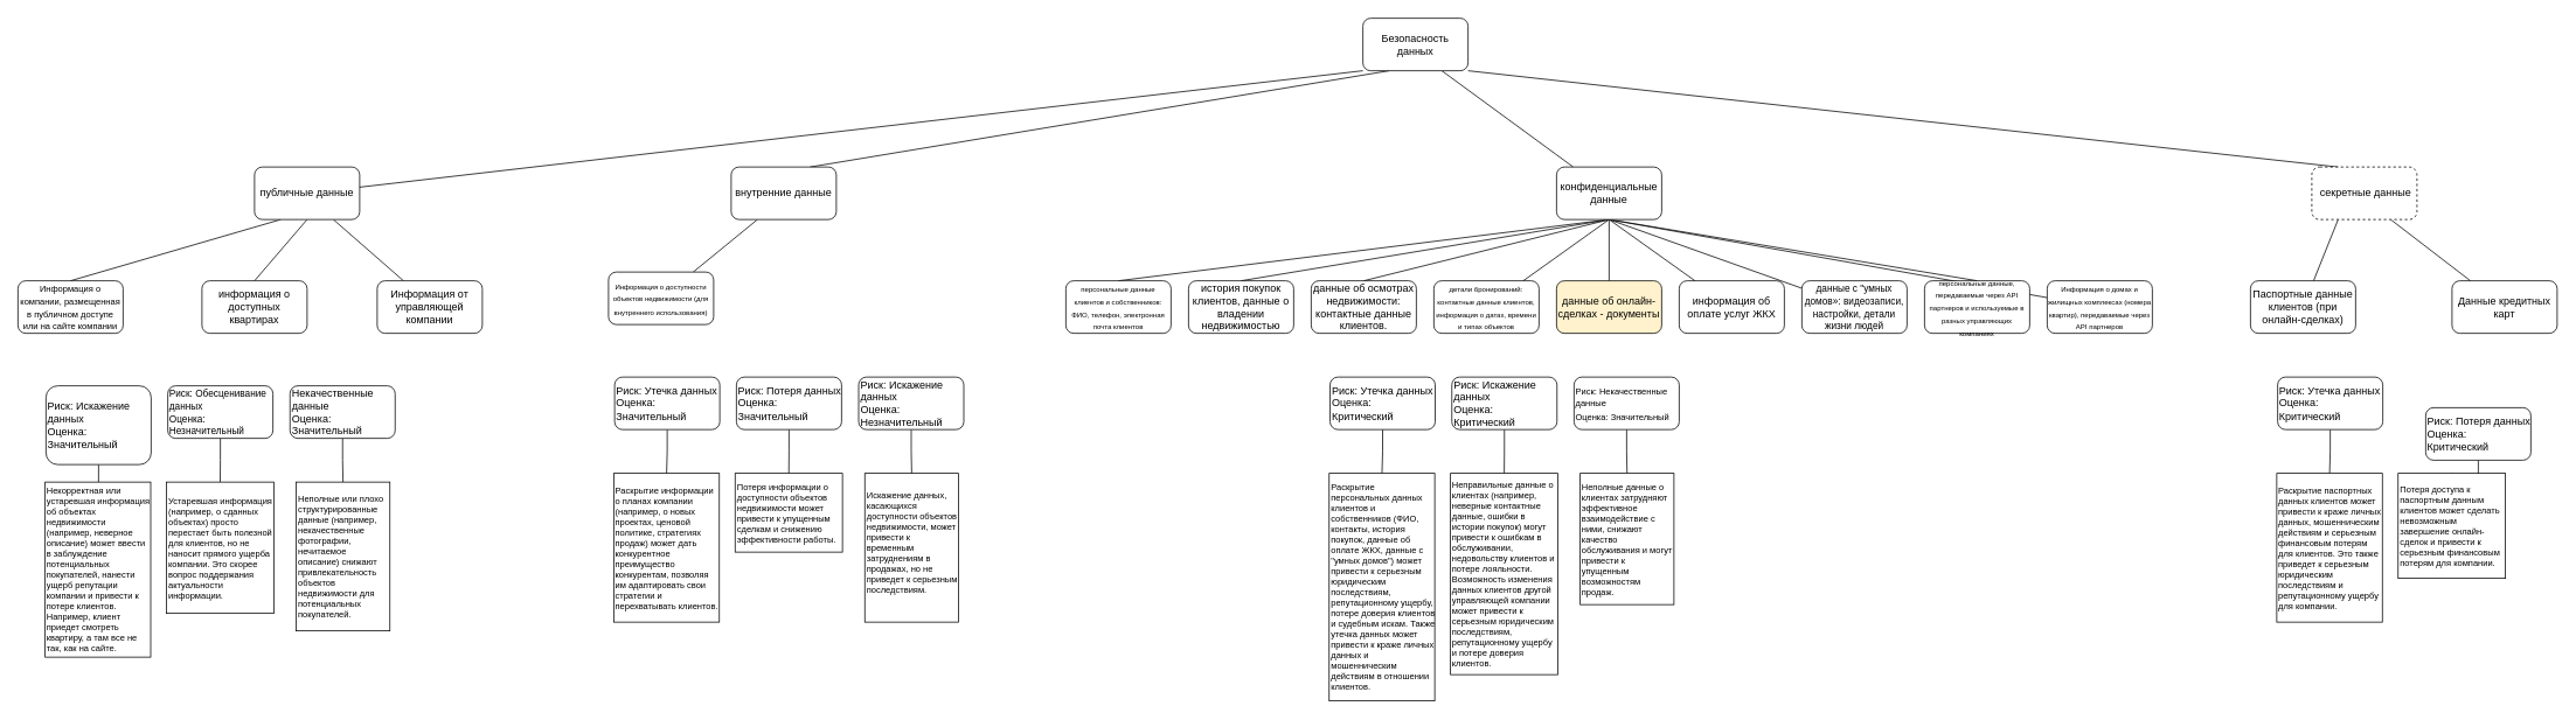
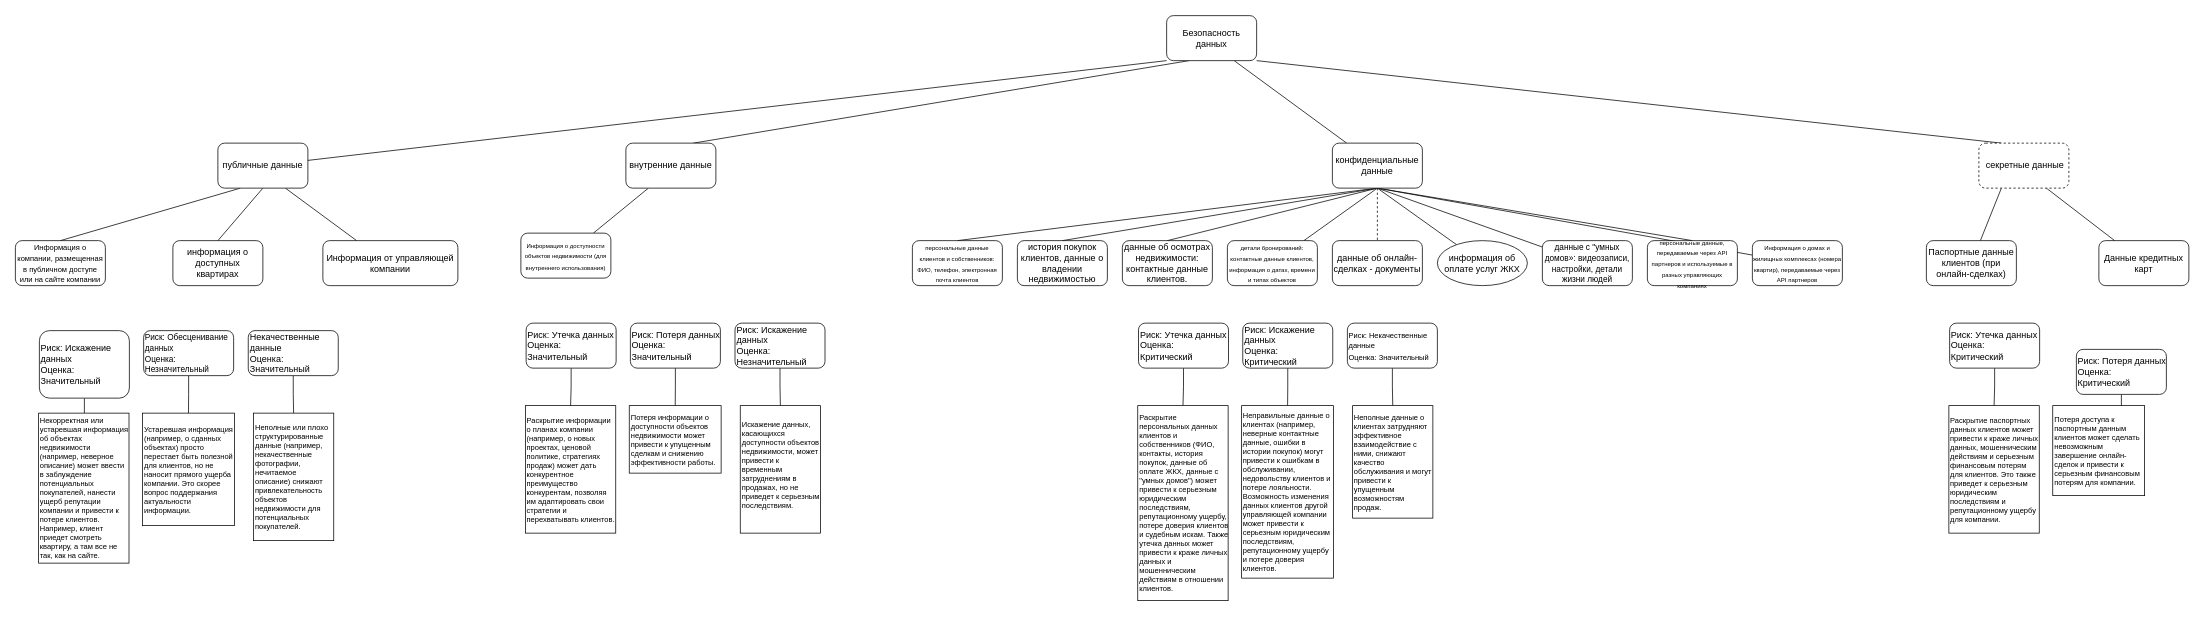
  <mxCell id="0" />
  <mxCell id="1" parent="0" />
  <mxCell id="2" style="rounded=0;orthogonalLoop=1;jettySize=auto;html=1;exitX=0.25;exitY=1;exitDx=0;exitDy=0;entryX=0.5;entryY=0;entryDx=0;entryDy=0;endArrow=none;endFill=0;" edge="1" parent="1" source="5" target="26"><mxGeometry relative="1" as="geometry" /></mxCell>
  <mxCell id="3" style="rounded=0;orthogonalLoop=1;jettySize=auto;html=1;exitX=0.5;exitY=1;exitDx=0;exitDy=0;entryX=0.5;entryY=0;entryDx=0;entryDy=0;endArrow=none;endFill=0;" edge="1" parent="1" source="5" target="27"><mxGeometry relative="1" as="geometry" /></mxCell>
  <mxCell id="4" style="rounded=0;orthogonalLoop=1;jettySize=auto;html=1;exitX=0.75;exitY=1;exitDx=0;exitDy=0;entryX=0.25;entryY=0;entryDx=0;entryDy=0;endArrow=none;endFill=0;" edge="1" parent="1" source="5" target="28"><mxGeometry relative="1" as="geometry" /></mxCell>
  <mxCell id="5" value="публичные данные" style="rounded=1;whiteSpace=wrap;html=1;" vertex="1" parent="1"><mxGeometry x="290" y="190" width="120" height="60" as="geometry" /></mxCell>
  <mxCell id="6" style="rounded=0;orthogonalLoop=1;jettySize=auto;html=1;exitX=0;exitY=1;exitDx=0;exitDy=0;endArrow=none;endFill=0;" edge="1" parent="1" source="10" target="5"><mxGeometry relative="1" as="geometry" /></mxCell>
  <mxCell id="7" style="rounded=0;orthogonalLoop=1;jettySize=auto;html=1;exitX=0.25;exitY=1;exitDx=0;exitDy=0;entryX=0.75;entryY=0;entryDx=0;entryDy=0;endArrow=none;endFill=0;" edge="1" parent="1" source="10" target="12"><mxGeometry relative="1" as="geometry" /></mxCell>
  <mxCell id="8" style="rounded=0;orthogonalLoop=1;jettySize=auto;html=1;exitX=0.75;exitY=1;exitDx=0;exitDy=0;endArrow=none;endFill=0;" edge="1" parent="1" source="10" target="22"><mxGeometry relative="1" as="geometry" /></mxCell>
  <mxCell id="9" style="rounded=0;orthogonalLoop=1;jettySize=auto;html=1;exitX=1;exitY=1;exitDx=0;exitDy=0;entryX=0.25;entryY=0;entryDx=0;entryDy=0;endArrow=none;endFill=0;" edge="1" parent="1" source="10" target="25"><mxGeometry relative="1" as="geometry" /></mxCell>
  <mxCell id="10" value="Безопасность данных" style="rounded=1;whiteSpace=wrap;html=1;" vertex="1" parent="1"><mxGeometry x="1555" y="20" width="120" height="60" as="geometry" /></mxCell>
  <mxCell id="11" style="rounded=0;orthogonalLoop=1;jettySize=auto;html=1;exitX=0.25;exitY=1;exitDx=0;exitDy=0;endArrow=none;endFill=0;" edge="1" parent="1" source="12" target="29"><mxGeometry relative="1" as="geometry" /></mxCell>
  <mxCell id="12" value="внутренние данные" style="rounded=1;whiteSpace=wrap;html=1;" vertex="1" parent="1"><mxGeometry x="834" y="190" width="120" height="60" as="geometry" /></mxCell>
  <mxCell id="13" style="rounded=0;orthogonalLoop=1;jettySize=auto;html=1;exitX=0.5;exitY=1;exitDx=0;exitDy=0;entryX=0.5;entryY=0;entryDx=0;entryDy=0;endArrow=none;endFill=0;" edge="1" parent="1" source="22" target="30"><mxGeometry relative="1" as="geometry" /></mxCell>
  <mxCell id="14" style="rounded=0;orthogonalLoop=1;jettySize=auto;html=1;exitX=0.5;exitY=1;exitDx=0;exitDy=0;entryX=0.5;entryY=0;entryDx=0;entryDy=0;endArrow=none;endFill=0;" edge="1" parent="1" source="22" target="31"><mxGeometry relative="1" as="geometry" /></mxCell>
  <mxCell id="15" style="rounded=0;orthogonalLoop=1;jettySize=auto;html=1;exitX=0.5;exitY=1;exitDx=0;exitDy=0;entryX=0.5;entryY=0;entryDx=0;entryDy=0;endArrow=none;endFill=0;" edge="1" parent="1" source="22" target="32"><mxGeometry relative="1" as="geometry" /></mxCell>
  <mxCell id="16" style="rounded=0;orthogonalLoop=1;jettySize=auto;html=1;exitX=0.5;exitY=1;exitDx=0;exitDy=0;endArrow=none;endFill=0;" edge="1" parent="1" source="22" target="33"><mxGeometry relative="1" as="geometry" /></mxCell>
- <mxCell id="17" style="rounded=0;orthogonalLoop=1;jettySize=auto;html=1;exitX=0.5;exitY=1;exitDx=0;exitDy=0;entryX=0.5;entryY=0;entryDx=0;entryDy=0;endArrow=none;endFill=0;" edge="1" parent="1" source="22" target="34"><mxGeometry relative="1" as="geometry" /></mxCell>
+ <mxCell id="17" style="rounded=0;orthogonalLoop=1;jettySize=auto;html=1;exitX=0.5;exitY=1;exitDx=0;exitDy=0;entryX=0.5;entryY=0;entryDx=0;entryDy=0;endArrow=none;endFill=0;dashed=1;" edge="1" parent="1" source="22" target="34"><mxGeometry relative="1" as="geometry" /></mxCell>
  <mxCell id="18" style="rounded=0;orthogonalLoop=1;jettySize=auto;html=1;exitX=0.5;exitY=1;exitDx=0;exitDy=0;endArrow=none;endFill=0;" edge="1" parent="1" source="22" target="35"><mxGeometry relative="1" as="geometry" /></mxCell>
  <mxCell id="19" style="rounded=0;orthogonalLoop=1;jettySize=auto;html=1;exitX=0.5;exitY=1;exitDx=0;exitDy=0;endArrow=none;endFill=0;" edge="1" parent="1" source="22" target="36"><mxGeometry relative="1" as="geometry" /></mxCell>
  <mxCell id="20" style="rounded=0;orthogonalLoop=1;jettySize=auto;html=1;exitX=0.5;exitY=1;exitDx=0;exitDy=0;entryX=0.5;entryY=0;entryDx=0;entryDy=0;endArrow=none;endFill=0;" edge="1" parent="1" source="22" target="37"><mxGeometry relative="1" as="geometry" /></mxCell>
  <mxCell id="21" style="rounded=0;orthogonalLoop=1;jettySize=auto;html=1;exitX=0.5;exitY=1;exitDx=0;exitDy=0;endArrow=none;endFill=0;" edge="1" parent="1" source="22" target="38"><mxGeometry relative="1" as="geometry" /></mxCell>
  <mxCell id="22" value="конфиденциальные данные" style="rounded=1;whiteSpace=wrap;html=1;" vertex="1" parent="1"><mxGeometry x="1776" y="190" width="120" height="60" as="geometry" /></mxCell>
  <mxCell id="23" style="rounded=0;orthogonalLoop=1;jettySize=auto;html=1;exitX=0.25;exitY=1;exitDx=0;exitDy=0;endArrow=none;endFill=0;" edge="1" parent="1" source="25" target="39"><mxGeometry relative="1" as="geometry" /></mxCell>
  <mxCell id="24" style="rounded=0;orthogonalLoop=1;jettySize=auto;html=1;exitX=0.75;exitY=1;exitDx=0;exitDy=0;endArrow=none;endFill=0;" edge="1" parent="1" source="25" target="40"><mxGeometry relative="1" as="geometry" /></mxCell>
  <mxCell id="25" value="&amp;nbsp;секретные данные" style="rounded=1;whiteSpace=wrap;html=1;dashed=1;" vertex="1" parent="1"><mxGeometry x="2638" y="190" width="120" height="60" as="geometry" /></mxCell>
  <mxCell id="26" value="&lt;font style=&quot;font-size: 10px;&quot;&gt;Информация о компании, размещенная в публичном доступе или на сайте компании&lt;/font&gt;" style="rounded=1;whiteSpace=wrap;html=1;" vertex="1" parent="1"><mxGeometry x="20" y="320" width="120" height="60" as="geometry" /></mxCell>
  <mxCell id="27" value="информация о доступных квартирах" style="rounded=1;whiteSpace=wrap;html=1;" vertex="1" parent="1"><mxGeometry x="230" y="320" width="120" height="60" as="geometry" /></mxCell>
- <mxCell id="28" value="Информация от управляющей компании" style="rounded=1;whiteSpace=wrap;html=1;" vertex="1" parent="1"><mxGeometry x="430" y="320" width="120" height="60" as="geometry" /></mxCell>
+ <mxCell id="28" value="Информация от управляющей компании" style="rounded=1;whiteSpace=wrap;html=1;" vertex="1" parent="1"><mxGeometry x="430" y="320" width="180" height="60" as="geometry" /></mxCell>
  <mxCell id="29" value="&lt;font style=&quot;font-size: 8px;&quot;&gt;Информация о доступности объектов недвижимости (для внутреннего использования)&lt;/font&gt;" style="rounded=1;whiteSpace=wrap;html=1;" vertex="1" parent="1"><mxGeometry x="694" y="310" width="120" height="60" as="geometry" /></mxCell>
  <mxCell id="30" value="&lt;font style=&quot;font-size: 8px;&quot;&gt;персональные данные клиентов и собственников: ФИО, телефон, электронная почта клиентов&lt;/font&gt;" style="rounded=1;whiteSpace=wrap;html=1;" vertex="1" parent="1"><mxGeometry x="1216" y="320" width="120" height="60" as="geometry" /></mxCell>
  <mxCell id="31" value="история покупок клиентов, данные о владении недвижимостью" style="rounded=1;whiteSpace=wrap;html=1;" vertex="1" parent="1"><mxGeometry x="1356" y="320" width="120" height="60" as="geometry" /></mxCell>
  <mxCell id="32" value="данные об осмотрах недвижимости: контактные данные клиентов." style="rounded=1;whiteSpace=wrap;html=1;" vertex="1" parent="1"><mxGeometry x="1496" y="320" width="120" height="60" as="geometry" /></mxCell>
  <mxCell id="33" value="&lt;font style=&quot;font-size: 8px;&quot;&gt;детали бронирований: контактные данные клиентов, информация о датах, времени и типах объектов&lt;/font&gt;" style="rounded=1;whiteSpace=wrap;html=1;" vertex="1" parent="1"><mxGeometry x="1636" y="320" width="120" height="60" as="geometry" /></mxCell>
- <mxCell id="34" value="данные об онлайн-сделках - документы" style="rounded=1;whiteSpace=wrap;html=1;fillColor=#fff2cc;" vertex="1" parent="1"><mxGeometry x="1776" y="320" width="120" height="60" as="geometry" /></mxCell>
- <mxCell id="35" value="информация об оплате услуг ЖКХ" style="rounded=1;whiteSpace=wrap;html=1;" vertex="1" parent="1"><mxGeometry x="1916" y="320" width="120" height="60" as="geometry" /></mxCell>
+ <mxCell id="34" value="данные об онлайн-сделках - документы" style="rounded=1;whiteSpace=wrap;html=1;" vertex="1" parent="1"><mxGeometry x="1776" y="320" width="120" height="60" as="geometry" /></mxCell>
+ <mxCell id="35" value="информация об оплате услуг ЖКХ" style="ellipse;whiteSpace=wrap;html=1;" vertex="1" parent="1"><mxGeometry x="1916" y="320" width="120" height="60" as="geometry" /></mxCell>
  <mxCell id="36" value="&lt;font style=&quot;font-size: 11px;&quot;&gt;данные с &quot;умных домов»: видеозаписи, настройки, детали жизни людей&lt;/font&gt;" style="rounded=1;whiteSpace=wrap;html=1;" vertex="1" parent="1"><mxGeometry x="2056" y="320" width="120" height="60" as="geometry" /></mxCell>
  <mxCell id="37" value="&lt;font style=&quot;font-size: 8px;&quot;&gt;персональные данные, передаваемые через API партнеров и используемые в разных управляющих компаниях&lt;/font&gt;" style="rounded=1;whiteSpace=wrap;html=1;" vertex="1" parent="1"><mxGeometry x="2196" y="320" width="120" height="60" as="geometry" /></mxCell>
  <mxCell id="38" value="&lt;font style=&quot;font-size: 8px;&quot;&gt;Информация о домах и жилищных комплексах (номера квартир), передаваемые через API партнеров&lt;/font&gt;" style="rounded=1;whiteSpace=wrap;html=1;" vertex="1" parent="1"><mxGeometry x="2336" y="320" width="120" height="60" as="geometry" /></mxCell>
  <mxCell id="39" value="Паспортные данные клиентов (при онлайн-сделках)" style="rounded=1;whiteSpace=wrap;html=1;" vertex="1" parent="1"><mxGeometry x="2568" y="320" width="120" height="60" as="geometry" /></mxCell>
  <mxCell id="40" value="Данные кредитных карт" style="rounded=1;whiteSpace=wrap;html=1;" vertex="1" parent="1"><mxGeometry x="2798" y="320" width="120" height="60" as="geometry" /></mxCell>
  <mxCell id="41" style="edgeStyle=orthogonalEdgeStyle;rounded=0;orthogonalLoop=1;jettySize=auto;html=1;exitX=0.5;exitY=1;exitDx=0;exitDy=0;endArrow=none;endFill=0;" edge="1" parent="1" source="42" target="43"><mxGeometry relative="1" as="geometry" /></mxCell>
  <mxCell id="42" value="&lt;div&gt;Риск: Искажение данных&lt;/div&gt;&lt;div&gt;Оценка: Значительный&lt;/div&gt;" style="rounded=1;whiteSpace=wrap;html=1;align=left;" vertex="1" parent="1"><mxGeometry x="52" y="440" width="120" height="90" as="geometry" /></mxCell>
  <mxCell id="43" value="&lt;span&gt;Некорректная или устаревшая информация об объектах недвижимости (например, неверное описание) может ввести в заблуждение потенциальных покупателей, нанести ущерб репутации компании и привести к потере клиентов. Например, клиент приедет смотреть квартиру, а там все не так, как на сайте.&lt;/span&gt;" style="rounded=0;whiteSpace=wrap;html=1;align=left;fontSize=10;" vertex="1" parent="1"><mxGeometry x="51" y="550" width="120.5" height="200" as="geometry" /></mxCell>
  <mxCell id="44" style="edgeStyle=orthogonalEdgeStyle;rounded=0;orthogonalLoop=1;jettySize=auto;html=1;exitX=0.5;exitY=1;exitDx=0;exitDy=0;endArrow=none;endFill=0;" edge="1" parent="1" source="45" target="46"><mxGeometry relative="1" as="geometry" /></mxCell>
  <mxCell id="45" value="&lt;div&gt;&lt;font style=&quot;font-size: 11px;&quot;&gt;Риск: Обесценивание данных&lt;/font&gt;&lt;/div&gt;&lt;div&gt;&lt;font style=&quot;font-size: 11px;&quot;&gt;Оценка: Незначительный&lt;/font&gt;&lt;/div&gt;" style="rounded=1;whiteSpace=wrap;html=1;align=left;" vertex="1" parent="1"><mxGeometry x="191" y="440" width="120" height="60" as="geometry" /></mxCell>
  <mxCell id="46" value="Устаревшая информация (например, о сданных объектах) просто перестает быть полезной для клиентов, но не наносит прямого ущерба компании. Это скорее вопрос поддержания актуальности информации." style="rounded=0;whiteSpace=wrap;html=1;align=left;fontSize=10;" vertex="1" parent="1"><mxGeometry x="189.5" y="550" width="122.5" height="150" as="geometry" /></mxCell>
  <mxCell id="47" style="edgeStyle=orthogonalEdgeStyle;rounded=0;orthogonalLoop=1;jettySize=auto;html=1;exitX=0.5;exitY=1;exitDx=0;exitDy=0;endArrow=none;endFill=0;" edge="1" parent="1" source="48" target="49"><mxGeometry relative="1" as="geometry" /></mxCell>
  <mxCell id="48" value="Некачественные данные&lt;div&gt;Оценка: Значительный&lt;/div&gt;" style="rounded=1;whiteSpace=wrap;html=1;align=left;" vertex="1" parent="1"><mxGeometry x="330.5" y="440" width="120" height="60" as="geometry" /></mxCell>
  <mxCell id="49" value="Неполные или плохо структурированные данные (например, некачественные фотографии, нечитаемое описание) снижают привлекательность объектов недвижимости для потенциальных покупателей." style="rounded=0;whiteSpace=wrap;html=1;align=left;fontSize=10;" vertex="1" parent="1"><mxGeometry x="337.5" y="550" width="107" height="170" as="geometry" /></mxCell>
  <mxCell id="50" style="edgeStyle=orthogonalEdgeStyle;rounded=0;orthogonalLoop=1;jettySize=auto;html=1;exitX=0.5;exitY=1;exitDx=0;exitDy=0;endArrow=none;endFill=0;" edge="1" parent="1" source="51" target="52"><mxGeometry relative="1" as="geometry" /></mxCell>
  <mxCell id="51" value="Риск: Утечка данных&lt;div&gt;Оценка: Значительный&lt;/div&gt;" style="rounded=1;whiteSpace=wrap;html=1;align=left;" vertex="1" parent="1"><mxGeometry x="701" y="430" width="120" height="60" as="geometry" /></mxCell>
  <mxCell id="52" value="Раскрытие информации о планах компании (например, о новых проектах, ценовой политике, стратегиях продаж) может дать конкурентное преимущество конкурентам, позволяя им адаптировать свои стратегии и перехватывать клиентов." style="rounded=0;whiteSpace=wrap;html=1;align=left;fontSize=10;" vertex="1" parent="1"><mxGeometry x="700" y="540" width="120.5" height="170" as="geometry" /></mxCell>
  <mxCell id="53" style="edgeStyle=orthogonalEdgeStyle;rounded=0;orthogonalLoop=1;jettySize=auto;html=1;exitX=0.5;exitY=1;exitDx=0;exitDy=0;endArrow=none;endFill=0;" edge="1" parent="1" source="54" target="55"><mxGeometry relative="1" as="geometry" /></mxCell>
  <mxCell id="54" value="Риск: Потеря данных&lt;div&gt;Оценка: Значительный&lt;/div&gt;" style="rounded=1;whiteSpace=wrap;html=1;align=left;" vertex="1" parent="1"><mxGeometry x="840" y="430" width="120" height="60" as="geometry" /></mxCell>
  <mxCell id="55" value="Потеря информации о доступности объектов недвижимости может привести к упущенным сделкам и снижению эффективности работы." style="rounded=0;whiteSpace=wrap;html=1;align=left;fontSize=10;" vertex="1" parent="1"><mxGeometry x="838.5" y="540" width="122.5" height="90" as="geometry" /></mxCell>
  <mxCell id="56" style="edgeStyle=orthogonalEdgeStyle;rounded=0;orthogonalLoop=1;jettySize=auto;html=1;exitX=0.5;exitY=1;exitDx=0;exitDy=0;endArrow=none;endFill=0;" edge="1" parent="1" source="57" target="58"><mxGeometry relative="1" as="geometry" /></mxCell>
  <mxCell id="57" value="Риск: Искажение данных&lt;div&gt;Оценка: Незначительный&lt;/div&gt;" style="rounded=1;whiteSpace=wrap;html=1;align=left;" vertex="1" parent="1"><mxGeometry x="979.5" y="430" width="120" height="60" as="geometry" /></mxCell>
  <mxCell id="58" value="&lt;div&gt;Искажение данных, касающихся доступности объектов недвижимости, может привести к временным затруднениям в продажах, но не приведет к серьезным последствиям.&lt;/div&gt;&lt;div&gt;&lt;br&gt;&lt;/div&gt;" style="rounded=0;whiteSpace=wrap;html=1;align=left;fontSize=10;" vertex="1" parent="1"><mxGeometry x="986.5" y="540" width="107" height="170" as="geometry" /></mxCell>
  <mxCell id="59" style="edgeStyle=orthogonalEdgeStyle;rounded=0;orthogonalLoop=1;jettySize=auto;html=1;exitX=0.5;exitY=1;exitDx=0;exitDy=0;endArrow=none;endFill=0;" edge="1" parent="1" source="60" target="61"><mxGeometry relative="1" as="geometry" /></mxCell>
  <mxCell id="60" value="Риск: Утечка данных&lt;div&gt;Оценка: Критический&lt;/div&gt;" style="rounded=1;whiteSpace=wrap;html=1;align=left;" vertex="1" parent="1"><mxGeometry x="1517.5" y="430" width="120" height="60" as="geometry" /></mxCell>
  <mxCell id="61" value="Раскрытие персональных данных клиентов и собственников (ФИО, контакты, история покупок, данные об оплате ЖКХ, данные с &quot;умных домов&quot;) может привести к серьезным юридическим последствиям, репутационному ущербу, потере доверия клиентов и судебным искам. Также утечка данных может привести к краже личных данных и мошенническим действиям в отношении клиентов." style="rounded=0;whiteSpace=wrap;html=1;align=left;fontSize=10;" vertex="1" parent="1"><mxGeometry x="1516.5" y="540" width="120.5" height="260" as="geometry" /></mxCell>
  <mxCell id="62" style="edgeStyle=orthogonalEdgeStyle;rounded=0;orthogonalLoop=1;jettySize=auto;html=1;exitX=0.5;exitY=1;exitDx=0;exitDy=0;endArrow=none;endFill=0;" edge="1" parent="1" source="63" target="64"><mxGeometry relative="1" as="geometry" /></mxCell>
  <mxCell id="63" value="Риск: Искажение данных&lt;div&gt;Оценка: Критический&lt;/div&gt;" style="rounded=1;whiteSpace=wrap;html=1;align=left;" vertex="1" parent="1"><mxGeometry x="1656.5" y="430" width="120" height="60" as="geometry" /></mxCell>
  <mxCell id="64" value="Неправильные данные о клиентах (например, неверные контактные данные, ошибки в истории покупок) могут привести к ошибкам в обслуживании, недовольству клиентов и потере лояльности.&lt;div&gt;Возможность изменения данных клиентов другой управляющей компании может привести к серьезным юридическим последствиям, репутационному ущербу и потере доверия клиентов.&lt;/div&gt;" style="rounded=0;whiteSpace=wrap;html=1;align=left;fontSize=10;" vertex="1" parent="1"><mxGeometry x="1655" y="540" width="122.5" height="230" as="geometry" /></mxCell>
  <mxCell id="65" style="edgeStyle=orthogonalEdgeStyle;rounded=0;orthogonalLoop=1;jettySize=auto;html=1;exitX=0.5;exitY=1;exitDx=0;exitDy=0;endArrow=none;endFill=0;" edge="1" parent="1" source="66" target="67"><mxGeometry relative="1" as="geometry" /></mxCell>
  <mxCell id="66" value="&lt;font style=&quot;font-size: 10px;&quot;&gt;Риск: Некачественные данные&lt;/font&gt;&lt;div&gt;&lt;font style=&quot;font-size: 10px;&quot;&gt;Оценка: Значительный&lt;/font&gt;&lt;/div&gt;" style="rounded=1;whiteSpace=wrap;html=1;align=left;" vertex="1" parent="1"><mxGeometry x="1796" y="430" width="120" height="60" as="geometry" /></mxCell>
  <mxCell id="67" value="Неполные данные о клиентах затрудняют эффективное взаимодействие с ними, снижают качество обслуживания и могут привести к упущенным возможностям продаж." style="rounded=0;whiteSpace=wrap;html=1;align=left;fontSize=10;" vertex="1" parent="1"><mxGeometry x="1803" y="540" width="107" height="150" as="geometry" /></mxCell>
  <mxCell id="68" style="edgeStyle=orthogonalEdgeStyle;rounded=0;orthogonalLoop=1;jettySize=auto;html=1;exitX=0.5;exitY=1;exitDx=0;exitDy=0;endArrow=none;endFill=0;" edge="1" parent="1" source="69" target="70"><mxGeometry relative="1" as="geometry" /></mxCell>
  <mxCell id="69" value="Риск: Утечка данных&lt;div&gt;Оценка: Критический&lt;/div&gt;" style="rounded=1;whiteSpace=wrap;html=1;align=left;" vertex="1" parent="1"><mxGeometry x="2599" y="430" width="120" height="60" as="geometry" /></mxCell>
  <mxCell id="70" value="Раскрытие паспортных данных клиентов может привести к краже личных данных, мошенническим действиям и серьезным финансовым потерям для клиентов. Это также приведет к серьезным юридическим последствиям и репутационному ущербу для компании." style="rounded=0;whiteSpace=wrap;html=1;align=left;fontSize=10;" vertex="1" parent="1"><mxGeometry x="2598" y="540" width="120.5" height="170" as="geometry" /></mxCell>
  <mxCell id="71" style="edgeStyle=orthogonalEdgeStyle;rounded=0;orthogonalLoop=1;jettySize=auto;html=1;exitX=0.5;exitY=1;exitDx=0;exitDy=0;endArrow=none;endFill=0;" edge="1" parent="1" source="72" target="73"><mxGeometry relative="1" as="geometry" /></mxCell>
  <mxCell id="72" value="Риск: Потеря данных&lt;div&gt;Оценка: Критический&lt;/div&gt;" style="rounded=1;whiteSpace=wrap;html=1;align=left;" vertex="1" parent="1"><mxGeometry x="2768" y="465" width="120" height="60" as="geometry" /></mxCell>
  <mxCell id="73" value="Потеря доступа к паспортным данным клиентов может сделать невозможным завершение онлайн-сделок и привести к серьезным финансовым потерям для компании." style="rounded=0;whiteSpace=wrap;html=1;align=left;fontSize=10;" vertex="1" parent="1"><mxGeometry x="2736.5" y="540" width="122.5" height="120" as="geometry" /></mxCell>
